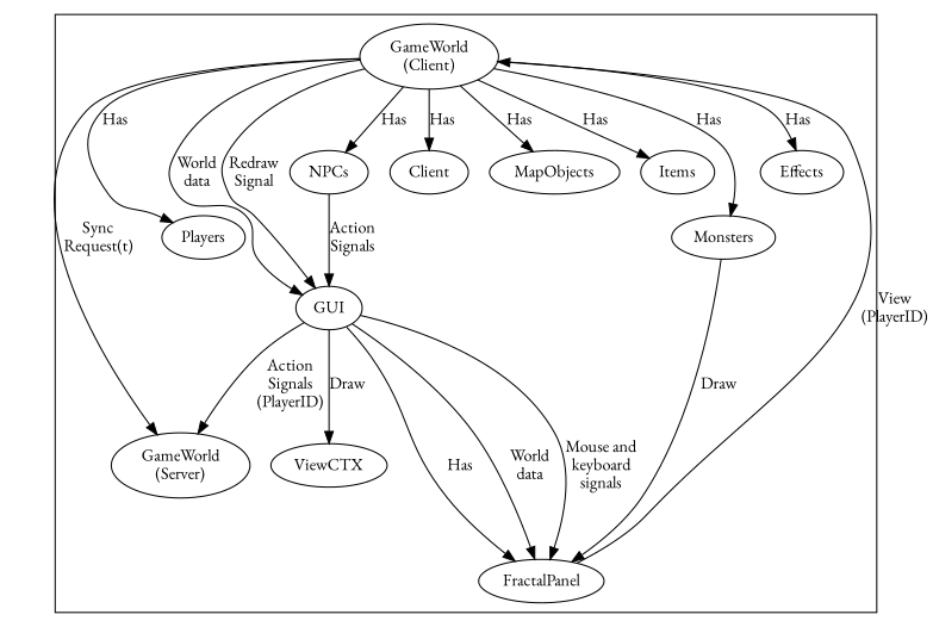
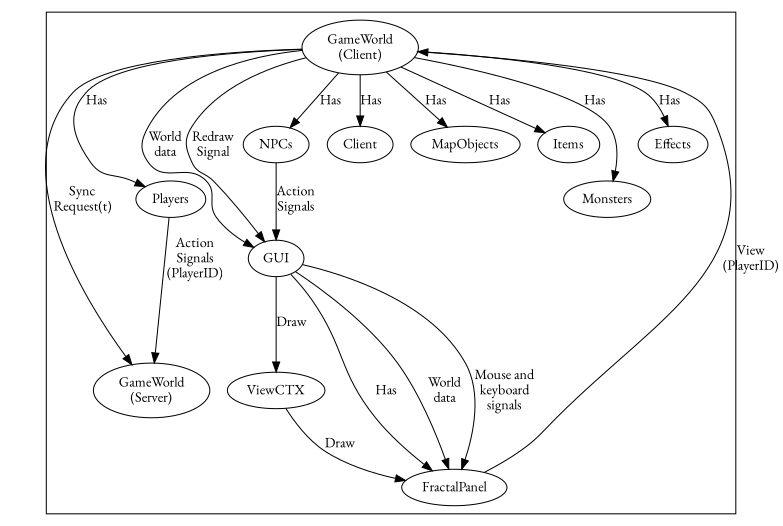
  digraph {
    fontname="EB Garamond"
    node [fontname="EB Garamond"]
    edge [fontname="EB Garamond"]
    "GameWorld\n(Server)"
    "GameWorld\n(Client)"
    FractalPanel
    GUI
    Players
    Monsters
    n7 [label=Client]
    MapObjects
    Items
    NPCs
    Effects
    ViewCTX
    subgraph cluster_1 {
      "GameWorld\n(Server)"
      "GameWorld\n(Client)"
      FractalPanel
      GUI
      Players
      Monsters
      n7
      MapObjects
      Items
      NPCs
      Effects
      ViewCTX
    }
    subgraph cluster_2 {
    }
    "GameWorld\n(Client)" -> "GameWorld\n(Server)" [label="Sync\nRequest(t)"]
    "GameWorld\n(Client)" -> GUI [label="Redraw\nSignal"]
    "GameWorld\n(Client)" -> GUI [label="World\ndata"]
    "GameWorld\n(Client)" -> Players [label=Has]
    "GameWorld\n(Client)" -> Monsters [label=Has]
    "GameWorld\n(Client)" -> n7 [label=Has]
    "GameWorld\n(Client)" -> MapObjects [label=Has]
    "GameWorld\n(Client)" -> Items [label=Has]
    "GameWorld\n(Client)" -> NPCs [label=Has]
    "GameWorld\n(Client)" -> Effects [label=Has]
    FractalPanel -> "GameWorld\n(Client)" [label="View\n(PlayerID)"]
-   GUI -> "GameWorld\n(Server)" [label="Action\nSignals\n(PlayerID)"]
+   Players -> "GameWorld\n(Server)" [label="Action\nSignals\n(PlayerID)"]
    GUI -> FractalPanel [label=Has]
    GUI -> FractalPanel [label="World\ndata"]
    GUI -> FractalPanel [label="Mouse and\nkeyboard\nsignals"]
    GUI -> ViewCTX [label=Draw]
    NPCs -> GUI [label="Action\nSignals"]
-   Monsters -> FractalPanel [label=Draw]
+   ViewCTX -> FractalPanel [label=Draw]
  }
